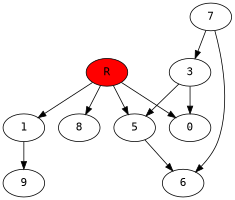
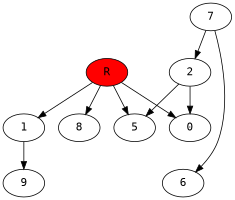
  digraph {
    fontname="DejaVu Sans Mono"
    node [fontname="DejaVu Sans Mono"]
    edge [fontname="DejaVu Sans Mono"]
    n1 [label=0]
-   3
+   3 [label=2]
    5
    6
    7
    R [fillcolor="#ff0000" style=filled]
    8
    1
    9
    3 -> n1
    3 -> 5
-   5 -> 6
    7 -> 3
    7 -> 6
    R -> n1
    R -> 5
    R -> 8
    R -> 1
    1 -> 9
  }
